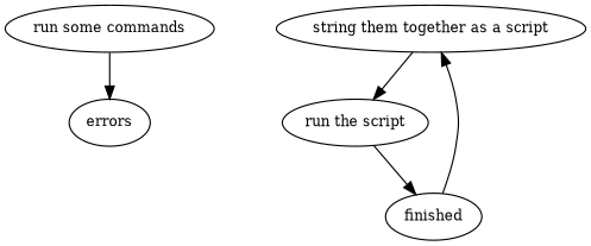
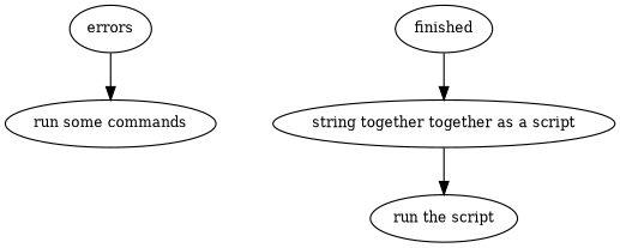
  digraph {
    nodesep=0.6
    rankdir=TB
    splines=true
    node [fontsize=11]
    n1 [label="run some commands"]
-   n2 [label="string them together as a script"]
+   n2 [label="string together together as a script"]
    n3 [label="run the script"]
    finished
    errors
    n2 -> n3
-   n3 -> finished
    finished -> n2
-   n1 -> errors
+   errors -> n1
  }
